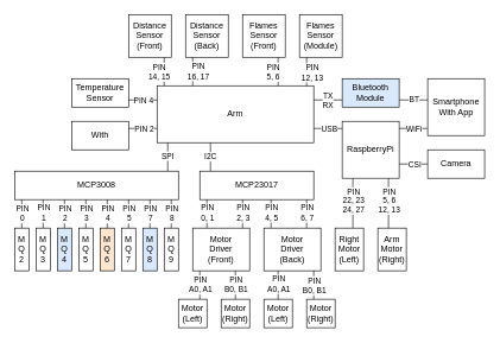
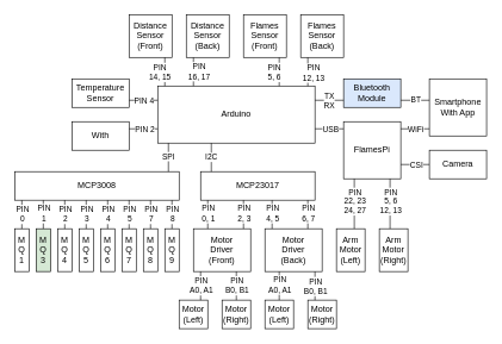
  <mxCell id="0" />
  <mxCell id="1" parent="0" />
- <mxCell id="2" value="Arm" style="whiteSpace=wrap;html=1;" vertex="1" parent="1"><mxGeometry x="220" y="120" width="220" height="80" as="geometry" /></mxCell>
+ <mxCell id="2" value="Arduino" style="whiteSpace=wrap;html=1;" vertex="1" parent="1"><mxGeometry x="220" y="120" width="220" height="80" as="geometry" /></mxCell>
  <mxCell id="3" value="Bluetooth&lt;br&gt;Module" style="whiteSpace=wrap;html=1;fillColor=#dae8fc;" vertex="1" parent="1"><mxGeometry x="480" y="110" width="80" height="40" as="geometry" /></mxCell>
- <mxCell id="4" value="Raspberry&lt;span style=&quot;background-color: initial;&quot;&gt;Pi&lt;/span&gt;" style="whiteSpace=wrap;html=1;" vertex="1" parent="1"><mxGeometry x="480" y="170" width="80" height="80" as="geometry" /></mxCell>
+ <mxCell id="4" value="Flames&lt;span style=&quot;background-color: initial;&quot;&gt;Pi&lt;/span&gt;" style="whiteSpace=wrap;html=1;" vertex="1" parent="1"><mxGeometry x="480" y="170" width="80" height="80" as="geometry" /></mxCell>
  <mxCell id="5" value="MCP3008" style="whiteSpace=wrap;html=1;" vertex="1" parent="1"><mxGeometry x="20" y="240" width="230" height="40" as="geometry" /></mxCell>
  <mxCell id="6" value="MCP23017" style="whiteSpace=wrap;html=1;" vertex="1" parent="1"><mxGeometry x="280" y="240" width="160" height="40" as="geometry" /></mxCell>
  <mxCell id="7" value="Temperature&lt;br&gt;Sensor" style="whiteSpace=wrap;html=1;" vertex="1" parent="1"><mxGeometry x="100" y="110" width="80" height="40" as="geometry" /></mxCell>
  <mxCell id="8" value="With" style="whiteSpace=wrap;html=1;" vertex="1" parent="1"><mxGeometry x="100" y="170" width="80" height="40" as="geometry" /></mxCell>
  <mxCell id="9" value="" style="endArrow=none;html=1;rounded=0;" edge="1" parent="1"><mxGeometry width="50" height="50" relative="1" as="geometry"><mxPoint x="235" y="240" as="sourcePoint" /><mxPoint x="235" y="200" as="targetPoint" /></mxGeometry></mxCell>
  <mxCell id="10" value="SPI" style="edgeLabel;html=1;align=center;verticalAlign=middle;resizable=0;points=[];" vertex="1" connectable="0" parent="9"><mxGeometry x="-0.022" y="1" relative="1" as="geometry"><mxPoint y="-2" as="offset" /></mxGeometry></mxCell>
  <mxCell id="11" value="" style="endArrow=none;html=1;rounded=0;" edge="1" parent="1"><mxGeometry width="50" height="50" relative="1" as="geometry"><mxPoint x="295" y="240" as="sourcePoint" /><mxPoint x="295" y="200" as="targetPoint" /></mxGeometry></mxCell>
  <mxCell id="12" value="I2C" style="edgeLabel;html=1;align=center;verticalAlign=middle;resizable=0;points=[];" vertex="1" connectable="0" parent="11"><mxGeometry x="0.146" y="1" relative="1" as="geometry"><mxPoint y="2" as="offset" /></mxGeometry></mxCell>
  <mxCell id="13" value="" style="endArrow=none;html=1;rounded=0;" edge="1" parent="1"><mxGeometry width="50" height="50" relative="1" as="geometry"><mxPoint x="440" y="180" as="sourcePoint" /><mxPoint x="480" y="180" as="targetPoint" /></mxGeometry></mxCell>
  <mxCell id="14" value="USB" style="edgeLabel;html=1;align=center;verticalAlign=middle;resizable=0;points=[];" vertex="1" connectable="0" parent="13"><mxGeometry x="0.04" relative="1" as="geometry"><mxPoint as="offset" /></mxGeometry></mxCell>
  <mxCell id="15" value="" style="endArrow=none;html=1;rounded=0;" edge="1" parent="1"><mxGeometry width="50" height="50" relative="1" as="geometry"><mxPoint x="440" y="140" as="sourcePoint" /><mxPoint x="480" y="140" as="targetPoint" /></mxGeometry></mxCell>
  <mxCell id="16" value="TX&lt;br&gt;RX" style="edgeLabel;html=1;align=center;verticalAlign=middle;resizable=0;points=[];" vertex="1" connectable="0" parent="15"><mxGeometry x="-0.04" y="1" relative="1" as="geometry"><mxPoint y="1" as="offset" /></mxGeometry></mxCell>
  <mxCell id="17" value="" style="endArrow=none;html=1;rounded=0;" edge="1" parent="1"><mxGeometry width="50" height="50" relative="1" as="geometry"><mxPoint x="180" y="180" as="sourcePoint" /><mxPoint x="220" y="180" as="targetPoint" /></mxGeometry></mxCell>
  <mxCell id="18" value="PIN 2" style="edgeLabel;html=1;align=center;verticalAlign=middle;resizable=0;points=[];" vertex="1" connectable="0" parent="17"><mxGeometry x="-0.175" relative="1" as="geometry"><mxPoint x="4" as="offset" /></mxGeometry></mxCell>
  <mxCell id="19" value="" style="endArrow=none;html=1;rounded=0;" edge="1" parent="1"><mxGeometry width="50" height="50" relative="1" as="geometry"><mxPoint x="180" y="140" as="sourcePoint" /><mxPoint x="220" y="140" as="targetPoint" /></mxGeometry></mxCell>
  <mxCell id="20" value="PIN 4" style="edgeLabel;html=1;align=center;verticalAlign=middle;resizable=0;points=[];" vertex="1" connectable="0" parent="19"><mxGeometry x="-0.008" relative="1" as="geometry"><mxPoint as="offset" /></mxGeometry></mxCell>
  <mxCell id="21" value="Distance&lt;br&gt;Sensor&lt;br&gt;(Front)" style="whiteSpace=wrap;html=1;" vertex="1" parent="1"><mxGeometry x="180" y="20" width="60" height="60" as="geometry" /></mxCell>
  <mxCell id="22" value="Distance&lt;br&gt;Sensor&lt;br&gt;(Back)" style="whiteSpace=wrap;html=1;" vertex="1" parent="1"><mxGeometry x="260" y="20" width="60" height="60" as="geometry" /></mxCell>
- <mxCell id="23" value="Flames&lt;div&gt;Sensor&lt;br&gt;(Module)&lt;/div&gt;" style="whiteSpace=wrap;html=1;" vertex="1" parent="1"><mxGeometry x="420" y="20" width="60" height="60" as="geometry" /></mxCell>
+ <mxCell id="23" value="Flames&lt;div&gt;Sensor&lt;br&gt;(Back)&lt;/div&gt;" style="whiteSpace=wrap;html=1;" vertex="1" parent="1"><mxGeometry x="420" y="20" width="60" height="60" as="geometry" /></mxCell>
  <mxCell id="24" value="Flames&lt;br&gt;Sensor&lt;br&gt;(Front)" style="whiteSpace=wrap;html=1;" vertex="1" parent="1"><mxGeometry x="340" y="20" width="60" height="60" as="geometry" /></mxCell>
  <mxCell id="25" value="" style="endArrow=none;html=1;rounded=0;" edge="1" parent="1"><mxGeometry width="50" height="50" relative="1" as="geometry"><mxPoint x="230" y="120" as="sourcePoint" /><mxPoint x="230" y="80" as="targetPoint" /></mxGeometry></mxCell>
  <mxCell id="26" value="PIN&lt;br&gt;14, 15" style="edgeLabel;html=1;align=center;verticalAlign=middle;resizable=0;points=[];" vertex="1" connectable="0" parent="25"><mxGeometry x="0.02" y="1" relative="1" as="geometry"><mxPoint x="-7" as="offset" /></mxGeometry></mxCell>
  <mxCell id="27" value="" style="endArrow=none;html=1;rounded=0;" edge="1" parent="1"><mxGeometry width="50" height="50" relative="1" as="geometry"><mxPoint x="270" y="120" as="sourcePoint" /><mxPoint x="270" y="80" as="targetPoint" /></mxGeometry></mxCell>
  <mxCell id="28" value="PIN&lt;br&gt;16, 17" style="edgeLabel;html=1;align=center;verticalAlign=middle;resizable=0;points=[];" vertex="1" connectable="0" parent="27"><mxGeometry x="-0.12" y="1" relative="1" as="geometry"><mxPoint x="8" y="-3" as="offset" /></mxGeometry></mxCell>
  <mxCell id="29" value="" style="endArrow=none;html=1;rounded=0;" edge="1" parent="1"><mxGeometry width="50" height="50" relative="1" as="geometry"><mxPoint x="430" y="120" as="sourcePoint" /><mxPoint x="430" y="80" as="targetPoint" /></mxGeometry></mxCell>
  <mxCell id="30" value="PIN&lt;br&gt;12, 13" style="edgeLabel;html=1;align=center;verticalAlign=middle;resizable=0;points=[];" vertex="1" connectable="0" parent="29"><mxGeometry x="-0.2" y="-1" relative="1" as="geometry"><mxPoint x="6" y="-3" as="offset" /></mxGeometry></mxCell>
  <mxCell id="31" value="" style="endArrow=none;html=1;rounded=0;" edge="1" parent="1"><mxGeometry width="50" height="50" relative="1" as="geometry"><mxPoint x="390" y="120" as="sourcePoint" /><mxPoint x="390" y="80" as="targetPoint" /></mxGeometry></mxCell>
  <mxCell id="32" value="PIN&lt;br&gt;5, 6" style="edgeLabel;html=1;align=center;verticalAlign=middle;resizable=0;points=[];" vertex="1" connectable="0" parent="31"><mxGeometry x="0.02" relative="1" as="geometry"><mxPoint x="-8" as="offset" /></mxGeometry></mxCell>
  <mxCell id="33" value="Smartphone&lt;div&gt;With App&lt;/div&gt;" style="whiteSpace=wrap;html=1;" vertex="1" parent="1"><mxGeometry x="600" y="110" width="80" height="80" as="geometry" /></mxCell>
  <mxCell id="34" value="" style="endArrow=none;html=1;rounded=0;" edge="1" parent="1"><mxGeometry width="50" height="50" relative="1" as="geometry"><mxPoint x="560" y="140" as="sourcePoint" /><mxPoint x="600" y="140" as="targetPoint" /></mxGeometry></mxCell>
  <mxCell id="35" value="BT" style="edgeLabel;html=1;align=center;verticalAlign=middle;resizable=0;points=[];" vertex="1" connectable="0" parent="34"><mxGeometry x="-0.1" y="1" relative="1" as="geometry"><mxPoint x="2" as="offset" /></mxGeometry></mxCell>
  <mxCell id="36" value="" style="endArrow=none;html=1;rounded=0;" edge="1" parent="1"><mxGeometry width="50" height="50" relative="1" as="geometry"><mxPoint x="560" y="180" as="sourcePoint" /><mxPoint x="600" y="180" as="targetPoint" /></mxGeometry></mxCell>
  <mxCell id="37" value="WiFi" style="edgeLabel;html=1;align=center;verticalAlign=middle;resizable=0;points=[];" vertex="1" connectable="0" parent="36"><mxGeometry relative="1" as="geometry"><mxPoint as="offset" /></mxGeometry></mxCell>
  <mxCell id="38" value="" style="endArrow=none;html=1;rounded=0;" edge="1" parent="1"><mxGeometry width="50" height="50" relative="1" as="geometry"><mxPoint x="560" y="230" as="sourcePoint" /><mxPoint x="600" y="230" as="targetPoint" /></mxGeometry></mxCell>
  <mxCell id="39" value="CSI" style="edgeLabel;html=1;align=center;verticalAlign=middle;resizable=0;points=[];" vertex="1" connectable="0" parent="38"><mxGeometry x="0.1" relative="1" as="geometry"><mxPoint x="-1" as="offset" /></mxGeometry></mxCell>
  <mxCell id="40" value="Camera" style="whiteSpace=wrap;html=1;" vertex="1" parent="1"><mxGeometry x="600" y="210" width="80" height="40" as="geometry" /></mxCell>
  <mxCell id="41" value="Arm&lt;br&gt;Motor&lt;br&gt;(Right)" style="whiteSpace=wrap;html=1;" vertex="1" parent="1"><mxGeometry x="530" y="320" width="40" height="60" as="geometry" /></mxCell>
- <mxCell id="42" value="Right&lt;br&gt;Motor&lt;br&gt;(Left)" style="whiteSpace=wrap;html=1;" vertex="1" parent="1"><mxGeometry x="470" y="320" width="40" height="60" as="geometry" /></mxCell>
+ <mxCell id="42" value="Arm&lt;br&gt;Motor&lt;br&gt;(Left)" style="whiteSpace=wrap;html=1;" vertex="1" parent="1"><mxGeometry x="470" y="320" width="40" height="60" as="geometry" /></mxCell>
  <mxCell id="43" value="" style="endArrow=none;html=1;rounded=0;exitX=0.25;exitY=0;exitDx=0;exitDy=0;" edge="1" parent="1"><mxGeometry width="50" height="50" relative="1" as="geometry"><mxPoint x="545" y="320" as="sourcePoint" /><mxPoint x="545" y="250" as="targetPoint" /></mxGeometry></mxCell>
  <mxCell id="44" value="PIN&lt;br&gt;5, 6&lt;br&gt;12, 13" style="edgeLabel;html=1;align=center;verticalAlign=middle;resizable=0;points=[];" vertex="1" connectable="0" parent="43"><mxGeometry x="0.143" y="1" relative="1" as="geometry"><mxPoint x="1" y="1" as="offset" /></mxGeometry></mxCell>
  <mxCell id="45" value="" style="endArrow=none;html=1;rounded=0;exitX=0.75;exitY=0;exitDx=0;exitDy=0;" edge="1" parent="1"><mxGeometry width="50" height="50" relative="1" as="geometry"><mxPoint x="495" y="320" as="sourcePoint" /><mxPoint x="495" y="250" as="targetPoint" /></mxGeometry></mxCell>
  <mxCell id="46" value="PIN&lt;br&gt;22, 23&lt;br&gt;24, 27" style="edgeLabel;html=1;align=center;verticalAlign=middle;resizable=0;points=[];" vertex="1" connectable="0" parent="45"><mxGeometry x="0.109" relative="1" as="geometry"><mxPoint as="offset" /></mxGeometry></mxCell>
  <mxCell id="47" value="M&lt;br&gt;Q&lt;br&gt;9" style="whiteSpace=wrap;html=1;" vertex="1" parent="1"><mxGeometry x="230" y="320" width="20" height="60" as="geometry" /></mxCell>
- <mxCell id="48" value="M&lt;br&gt;Q&lt;br&gt;8" style="whiteSpace=wrap;html=1;fillColor=#dae8fc;" vertex="1" parent="1"><mxGeometry x="200" y="320" width="20" height="60" as="geometry" /></mxCell>
+ <mxCell id="48" value="M&lt;br&gt;Q&lt;br&gt;8" style="whiteSpace=wrap;html=1;" vertex="1" parent="1"><mxGeometry x="200" y="320" width="20" height="60" as="geometry" /></mxCell>
  <mxCell id="49" value="M&lt;br&gt;Q&lt;br&gt;7" style="whiteSpace=wrap;html=1;" vertex="1" parent="1"><mxGeometry x="170" y="320" width="20" height="60" as="geometry" /></mxCell>
- <mxCell id="50" value="M&lt;br&gt;Q&lt;br&gt;6" style="whiteSpace=wrap;html=1;fillColor=#ffe6cc;" vertex="1" parent="1"><mxGeometry x="140" y="320" width="20" height="60" as="geometry" /></mxCell>
+ <mxCell id="50" value="M&lt;br&gt;Q&lt;br&gt;6" style="whiteSpace=wrap;html=1;" vertex="1" parent="1"><mxGeometry x="140" y="320" width="20" height="60" as="geometry" /></mxCell>
  <mxCell id="51" value="M&lt;br&gt;Q&lt;br&gt;5" style="whiteSpace=wrap;html=1;" vertex="1" parent="1"><mxGeometry x="110" y="320" width="20" height="60" as="geometry" /></mxCell>
- <mxCell id="52" value="M&lt;br&gt;Q&lt;br&gt;4" style="whiteSpace=wrap;html=1;fillColor=#dae8fc;" vertex="1" parent="1"><mxGeometry x="80" y="320" width="20" height="60" as="geometry" /></mxCell>
- <mxCell id="53" value="M&lt;br&gt;Q&lt;br&gt;3" style="whiteSpace=wrap;html=1;" vertex="1" parent="1"><mxGeometry x="50" y="320" width="20" height="60" as="geometry" /></mxCell>
- <mxCell id="54" value="M&lt;br&gt;Q&lt;br&gt;2" style="whiteSpace=wrap;html=1;" vertex="1" parent="1"><mxGeometry x="20" y="320" width="20" height="60" as="geometry" /></mxCell>
+ <mxCell id="52" value="M&lt;br&gt;Q&lt;br&gt;4" style="whiteSpace=wrap;html=1;" vertex="1" parent="1"><mxGeometry x="80" y="320" width="20" height="60" as="geometry" /></mxCell>
+ <mxCell id="53" value="M&lt;br&gt;Q&lt;br&gt;3" style="whiteSpace=wrap;html=1;fillColor=#d5e8d4;" vertex="1" parent="1"><mxGeometry x="50" y="320" width="20" height="60" as="geometry" /></mxCell>
+ <mxCell id="54" value="M&lt;br&gt;Q&lt;br&gt;1" style="whiteSpace=wrap;html=1;" vertex="1" parent="1"><mxGeometry x="20" y="320" width="20" height="60" as="geometry" /></mxCell>
  <mxCell id="55" value="" style="endArrow=none;html=1;rounded=0;" edge="1" parent="1"><mxGeometry width="50" height="50" relative="1" as="geometry"><mxPoint x="30" y="320" as="sourcePoint" /><mxPoint x="30" y="280" as="targetPoint" /></mxGeometry></mxCell>
  <mxCell id="56" value="PIN&lt;br&gt;0" style="edgeLabel;html=1;align=center;verticalAlign=middle;resizable=0;points=[];" vertex="1" connectable="0" parent="55"><mxGeometry x="0.06" relative="1" as="geometry"><mxPoint as="offset" /></mxGeometry></mxCell>
  <mxCell id="57" value="" style="endArrow=none;html=1;rounded=0;" edge="1" parent="1"><mxGeometry width="50" height="50" relative="1" as="geometry"><mxPoint x="60" y="320" as="sourcePoint" /><mxPoint x="60" y="280" as="targetPoint" /></mxGeometry></mxCell>
  <mxCell id="58" value="PIN&lt;div&gt;1&lt;/div&gt;" style="edgeLabel;html=1;align=center;verticalAlign=middle;resizable=0;points=[];" vertex="1" connectable="0" parent="57"><mxGeometry x="-0.02" y="-1" relative="1" as="geometry"><mxPoint x="-1" y="-2" as="offset" /></mxGeometry></mxCell>
  <mxCell id="59" value="" style="endArrow=none;html=1;rounded=0;" edge="1" parent="1"><mxGeometry width="50" height="50" relative="1" as="geometry"><mxPoint x="90" y="320" as="sourcePoint" /><mxPoint x="90" y="280" as="targetPoint" /></mxGeometry></mxCell>
  <mxCell id="60" value="PIN&lt;div&gt;2&lt;/div&gt;" style="edgeLabel;html=1;align=center;verticalAlign=middle;resizable=0;points=[];" vertex="1" connectable="0" parent="59"><mxGeometry x="0.02" y="2" relative="1" as="geometry"><mxPoint x="2" y="-1" as="offset" /></mxGeometry></mxCell>
  <mxCell id="61" value="" style="endArrow=none;html=1;rounded=0;" edge="1" parent="1"><mxGeometry width="50" height="50" relative="1" as="geometry"><mxPoint x="120" y="320" as="sourcePoint" /><mxPoint x="120" y="280" as="targetPoint" /></mxGeometry></mxCell>
  <mxCell id="62" value="PIN&lt;div&gt;3&lt;/div&gt;" style="edgeLabel;html=1;align=center;verticalAlign=middle;resizable=0;points=[];" vertex="1" connectable="0" parent="61"><mxGeometry x="0.24" y="1" relative="1" as="geometry"><mxPoint x="1" y="4" as="offset" /></mxGeometry></mxCell>
  <mxCell id="63" value="" style="endArrow=none;html=1;rounded=0;" edge="1" parent="1"><mxGeometry width="50" height="50" relative="1" as="geometry"><mxPoint x="150" y="320" as="sourcePoint" /><mxPoint x="150" y="280" as="targetPoint" /></mxGeometry></mxCell>
  <mxCell id="64" value="PIN&lt;div&gt;4&lt;/div&gt;" style="edgeLabel;html=1;align=center;verticalAlign=middle;resizable=0;points=[];" vertex="1" connectable="0" parent="63"><mxGeometry x="0.04" y="-1" relative="1" as="geometry"><mxPoint x="-1" as="offset" /></mxGeometry></mxCell>
  <mxCell id="65" value="" style="endArrow=none;html=1;rounded=0;" edge="1" parent="1"><mxGeometry width="50" height="50" relative="1" as="geometry"><mxPoint x="180" y="320" as="sourcePoint" /><mxPoint x="180" y="280" as="targetPoint" /></mxGeometry></mxCell>
  <mxCell id="66" value="PIN&lt;div&gt;5&lt;/div&gt;" style="edgeLabel;html=1;align=center;verticalAlign=middle;resizable=0;points=[];" vertex="1" connectable="0" parent="65"><mxGeometry x="0.02" y="-2" relative="1" as="geometry"><mxPoint x="-2" y="-1" as="offset" /></mxGeometry></mxCell>
  <mxCell id="67" value="" style="endArrow=none;html=1;rounded=0;" edge="1" parent="1"><mxGeometry width="50" height="50" relative="1" as="geometry"><mxPoint x="210" y="320" as="sourcePoint" /><mxPoint x="210" y="280" as="targetPoint" /></mxGeometry></mxCell>
  <mxCell id="68" value="PIN&lt;div&gt;7&lt;/div&gt;" style="edgeLabel;html=1;align=center;verticalAlign=middle;resizable=0;points=[];" vertex="1" connectable="0" parent="67"><mxGeometry x="0.34" y="-2" relative="1" as="geometry"><mxPoint x="-2" y="6" as="offset" /></mxGeometry></mxCell>
  <mxCell id="69" value="" style="endArrow=none;html=1;rounded=0;" edge="1" parent="1"><mxGeometry width="50" height="50" relative="1" as="geometry"><mxPoint x="240" y="320" as="sourcePoint" /><mxPoint x="240" y="280" as="targetPoint" /></mxGeometry></mxCell>
  <mxCell id="70" value="PIN&lt;div&gt;8&lt;/div&gt;" style="edgeLabel;html=1;align=center;verticalAlign=middle;resizable=0;points=[];" vertex="1" connectable="0" parent="69"><mxGeometry x="0.16" y="-1" relative="1" as="geometry"><mxPoint x="-1" y="2" as="offset" /></mxGeometry></mxCell>
  <mxCell id="71" value="Motor&lt;br&gt;Driver&lt;div&gt;(Back&lt;span style=&quot;background-color: initial;&quot;&gt;)&lt;/span&gt;&lt;/div&gt;" style="whiteSpace=wrap;html=1;" vertex="1" parent="1"><mxGeometry x="370" y="320" width="80" height="60" as="geometry" /></mxCell>
  <mxCell id="72" value="&lt;div&gt;Motor&lt;/div&gt;&lt;div&gt;Driver&lt;/div&gt;&lt;div&gt;(Front)&lt;/div&gt;" style="whiteSpace=wrap;html=1;" vertex="1" parent="1"><mxGeometry x="270" y="320" width="80" height="60" as="geometry" /></mxCell>
  <mxCell id="73" value="" style="endArrow=none;html=1;rounded=0;" edge="1" parent="1"><mxGeometry width="50" height="50" relative="1" as="geometry"><mxPoint x="380" y="320" as="sourcePoint" /><mxPoint x="380" y="280" as="targetPoint" /></mxGeometry></mxCell>
  <mxCell id="74" value="PIN&lt;div&gt;4, 5&lt;/div&gt;" style="edgeLabel;html=1;align=center;verticalAlign=middle;resizable=0;points=[];" vertex="1" connectable="0" parent="73"><mxGeometry x="0.22" y="-1" relative="1" as="geometry"><mxPoint x="-1" y="2" as="offset" /></mxGeometry></mxCell>
  <mxCell id="75" value="" style="endArrow=none;html=1;rounded=0;" edge="1" parent="1"><mxGeometry width="50" height="50" relative="1" as="geometry"><mxPoint x="340" y="320" as="sourcePoint" /><mxPoint x="340" y="280" as="targetPoint" /></mxGeometry></mxCell>
  <mxCell id="76" value="PIN&lt;div&gt;2, 3&lt;/div&gt;" style="edgeLabel;html=1;align=center;verticalAlign=middle;resizable=0;points=[];" vertex="1" connectable="0" parent="75"><mxGeometry x="0.16" y="-1" relative="1" as="geometry"><mxPoint x="-1" y="1" as="offset" /></mxGeometry></mxCell>
  <mxCell id="77" value="&lt;div&gt;Motor&lt;/div&gt;&lt;div&gt;(Left)&lt;/div&gt;" style="whiteSpace=wrap;html=1;" vertex="1" parent="1"><mxGeometry x="250" y="420" width="40" height="40" as="geometry" /></mxCell>
  <mxCell id="78" value="&lt;div&gt;Motor&lt;/div&gt;&lt;div&gt;(Right)&lt;/div&gt;" style="whiteSpace=wrap;html=1;" vertex="1" parent="1"><mxGeometry x="310" y="420" width="40" height="40" as="geometry" /></mxCell>
  <mxCell id="79" value="&lt;div&gt;Motor&lt;/div&gt;&lt;div&gt;(Left)&lt;/div&gt;" style="whiteSpace=wrap;html=1;" vertex="1" parent="1"><mxGeometry x="370" y="420" width="40" height="40" as="geometry" /></mxCell>
  <mxCell id="80" value="&lt;div&gt;Motor&lt;/div&gt;&lt;div&gt;(Right)&lt;/div&gt;" style="whiteSpace=wrap;html=1;" vertex="1" parent="1"><mxGeometry x="430" y="420" width="40" height="40" as="geometry" /></mxCell>
  <mxCell id="81" value="" style="endArrow=none;html=1;rounded=0;" edge="1" parent="1"><mxGeometry width="50" height="50" relative="1" as="geometry"><mxPoint x="390" y="420" as="sourcePoint" /><mxPoint x="390" y="380" as="targetPoint" /></mxGeometry></mxCell>
  <mxCell id="82" value="PIN&lt;div&gt;A0, A1&lt;/div&gt;" style="edgeLabel;html=1;align=center;verticalAlign=middle;resizable=0;points=[];" vertex="1" connectable="0" parent="81"><mxGeometry x="0.08" y="-1" relative="1" as="geometry"><mxPoint x="-1" as="offset" /></mxGeometry></mxCell>
  <mxCell id="83" value="" style="endArrow=none;html=1;rounded=0;" edge="1" parent="1"><mxGeometry width="50" height="50" relative="1" as="geometry"><mxPoint x="330" y="420" as="sourcePoint" /><mxPoint x="330" y="380" as="targetPoint" /></mxGeometry></mxCell>
  <mxCell id="84" value="PIN&lt;div&gt;B0, B1&lt;/div&gt;" style="edgeLabel;html=1;align=center;verticalAlign=middle;resizable=0;points=[];" vertex="1" connectable="0" parent="83"><mxGeometry x="-0.26" relative="1" as="geometry"><mxPoint y="-6" as="offset" /></mxGeometry></mxCell>
  <mxCell id="85" value="" style="endArrow=none;html=1;rounded=0;" edge="1" parent="1"><mxGeometry width="50" height="50" relative="1" as="geometry"><mxPoint x="280" y="420" as="sourcePoint" /><mxPoint x="280" y="380" as="targetPoint" /></mxGeometry></mxCell>
  <mxCell id="86" value="PIN&lt;div&gt;A0, A1&lt;/div&gt;" style="edgeLabel;html=1;align=center;verticalAlign=middle;resizable=0;points=[];" vertex="1" connectable="0" parent="85"><mxGeometry relative="1" as="geometry"><mxPoint y="-1" as="offset" /></mxGeometry></mxCell>
  <mxCell id="87" value="" style="endArrow=none;html=1;rounded=0;" edge="1" parent="1"><mxGeometry width="50" height="50" relative="1" as="geometry"><mxPoint x="440" y="420" as="sourcePoint" /><mxPoint x="440" y="380" as="targetPoint" /></mxGeometry></mxCell>
  <mxCell id="88" value="PIN&lt;div&gt;B0, B1&lt;/div&gt;" style="edgeLabel;html=1;align=center;verticalAlign=middle;resizable=0;points=[];" vertex="1" connectable="0" parent="87"><mxGeometry x="0.36" relative="1" as="geometry"><mxPoint y="7" as="offset" /></mxGeometry></mxCell>
  <mxCell id="89" value="" style="endArrow=none;html=1;rounded=0;" edge="1" parent="1"><mxGeometry width="50" height="50" relative="1" as="geometry"><mxPoint x="290" y="320" as="sourcePoint" /><mxPoint x="290" y="280" as="targetPoint" /></mxGeometry></mxCell>
  <mxCell id="90" value="PIN&lt;div&gt;0, 1&lt;/div&gt;" style="edgeLabel;html=1;align=center;verticalAlign=middle;resizable=0;points=[];" vertex="1" connectable="0" parent="89"><mxGeometry x="0.24" relative="1" as="geometry"><mxPoint y="3" as="offset" /></mxGeometry></mxCell>
  <mxCell id="91" value="" style="endArrow=none;html=1;rounded=0;" edge="1" parent="1"><mxGeometry width="50" height="50" relative="1" as="geometry"><mxPoint x="430" y="320" as="sourcePoint" /><mxPoint x="430" y="280" as="targetPoint" /></mxGeometry></mxCell>
  <mxCell id="92" value="PIN&lt;div&gt;6, 7&lt;/div&gt;" style="edgeLabel;html=1;align=center;verticalAlign=middle;resizable=0;points=[];" vertex="1" connectable="0" parent="91"><mxGeometry x="0.12" y="1" relative="1" as="geometry"><mxPoint x="1" as="offset" /></mxGeometry></mxCell>
